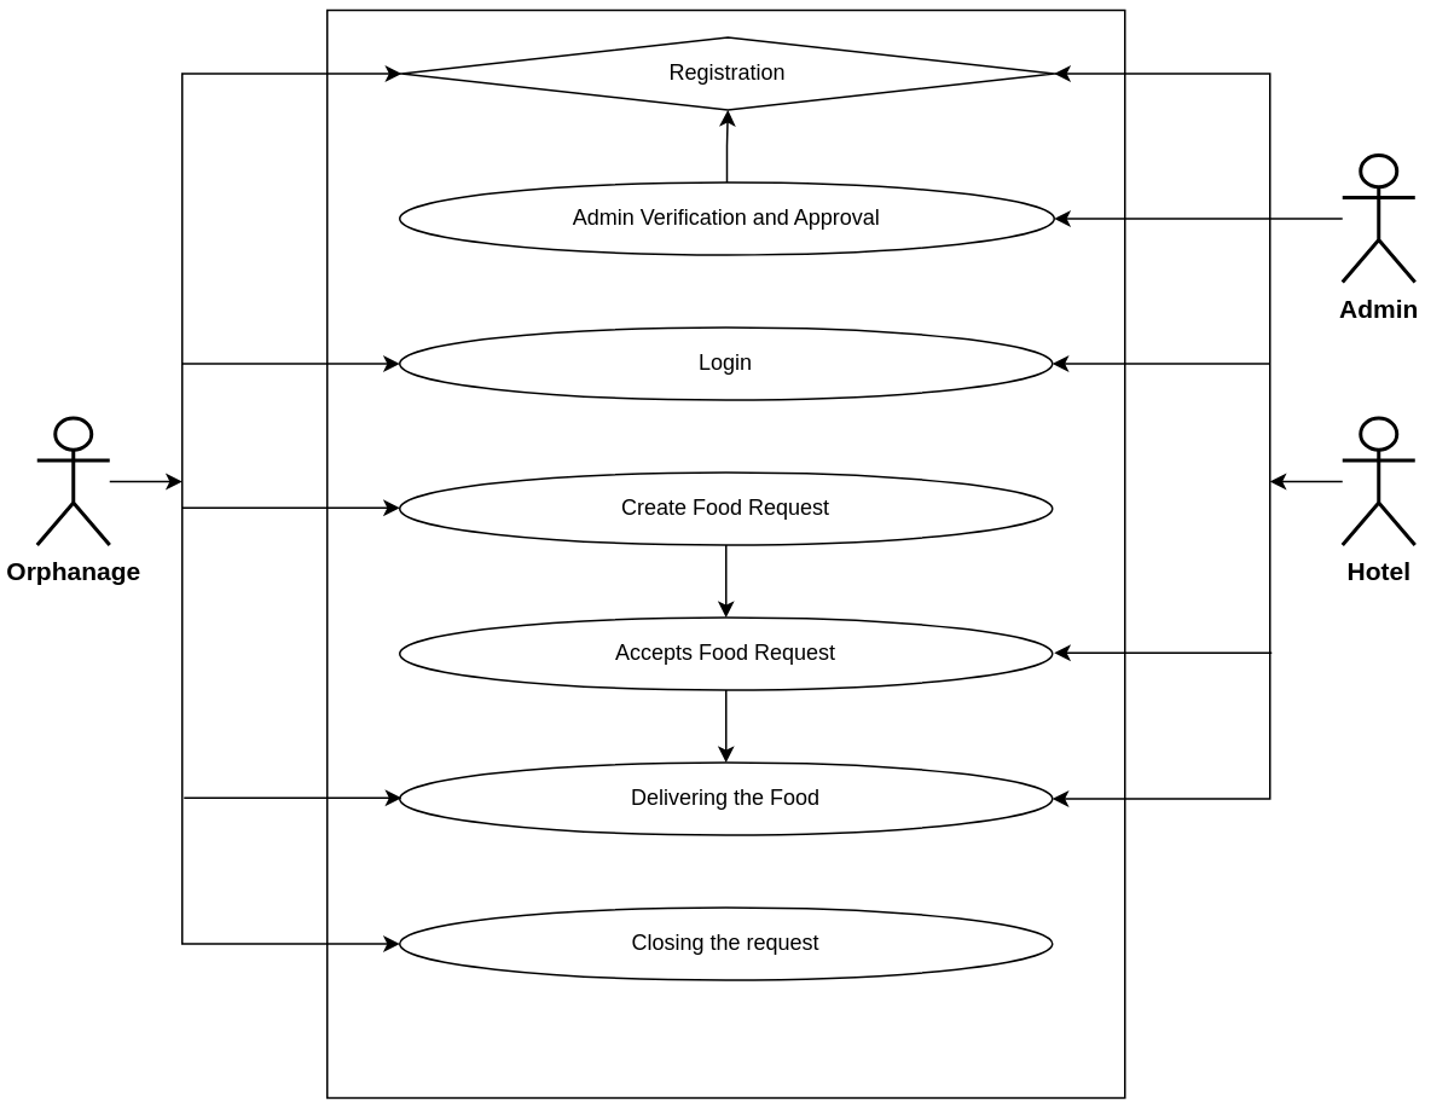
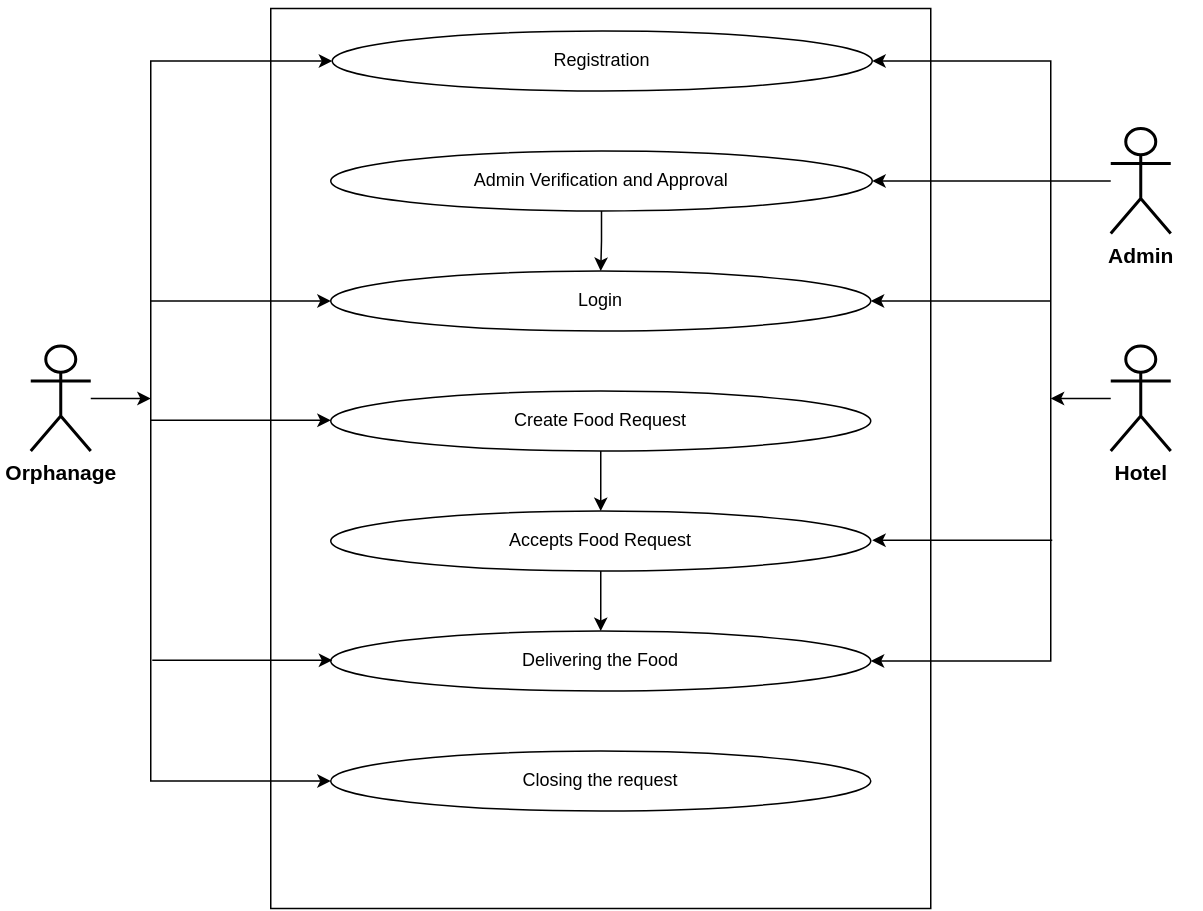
  <mxCell id="0" />
  <mxCell id="1" parent="0" />
  <mxCell id="2" value="" style="rounded=0;whiteSpace=wrap;html=1;rotation=90;" vertex="1" parent="1"><mxGeometry x="100" y="85" width="600" height="440" as="geometry" /></mxCell>
  <mxCell id="3" style="edgeStyle=orthogonalEdgeStyle;rounded=0;orthogonalLoop=1;jettySize=auto;html=1;" edge="1" parent="1" source="4"><mxGeometry relative="1" as="geometry"><mxPoint x="100" y="265" as="targetPoint" /></mxGeometry></mxCell>
  <mxCell id="4" value="&lt;font style=&quot;font-size: 14px;&quot;&gt;&lt;b&gt;Orphanage&lt;/b&gt;&lt;/font&gt;" style="shape=umlActor;verticalLabelPosition=bottom;verticalAlign=top;html=1;outlineConnect=0;strokeWidth=2;" vertex="1" parent="1"><mxGeometry x="20" y="230" width="40" height="70" as="geometry" /></mxCell>
  <mxCell id="5" style="edgeStyle=orthogonalEdgeStyle;rounded=0;orthogonalLoop=1;jettySize=auto;html=1;" edge="1" parent="1" source="6"><mxGeometry relative="1" as="geometry"><mxPoint x="700" y="265" as="targetPoint" /></mxGeometry></mxCell>
  <mxCell id="6" value="&lt;b&gt;&lt;font style=&quot;font-size: 14px;&quot;&gt;Hotel&lt;/font&gt;&lt;/b&gt;" style="shape=umlActor;verticalLabelPosition=bottom;verticalAlign=top;html=1;outlineConnect=0;strokeWidth=2;" vertex="1" parent="1"><mxGeometry x="740" y="230" width="40" height="70" as="geometry" /></mxCell>
  <mxCell id="7" style="edgeStyle=orthogonalEdgeStyle;rounded=0;orthogonalLoop=1;jettySize=auto;html=1;entryX=1;entryY=0.5;entryDx=0;entryDy=0;" edge="1" parent="1" source="8" target="11"><mxGeometry relative="1" as="geometry" /></mxCell>
  <mxCell id="8" value="&lt;b&gt;&lt;font style=&quot;font-size: 14px;&quot;&gt;Admin&lt;/font&gt;&lt;/b&gt;" style="shape=umlActor;verticalLabelPosition=bottom;verticalAlign=top;html=1;outlineConnect=0;strokeWidth=2;" vertex="1" parent="1"><mxGeometry x="740" y="85" width="40" height="70" as="geometry" /></mxCell>
- <mxCell id="9" value="Registration" style="rhombus;whiteSpace=wrap;html=1;" vertex="1" parent="1"><mxGeometry x="221" y="20" width="360" height="40" as="geometry" /></mxCell>
- <mxCell id="10" style="edgeStyle=orthogonalEdgeStyle;rounded=0;orthogonalLoop=1;jettySize=auto;html=1;" edge="1" parent="1" source="11" target="9"><mxGeometry relative="1" as="geometry" /></mxCell>
+ <mxCell id="9" value="Registration" style="ellipse;whiteSpace=wrap;html=1;" vertex="1" parent="1"><mxGeometry x="221" y="20" width="360" height="40" as="geometry" /></mxCell>
+ <mxCell id="10" style="edgeStyle=orthogonalEdgeStyle;rounded=0;orthogonalLoop=1;jettySize=auto;html=1;" edge="1" parent="1" source="11" target="12"><mxGeometry relative="1" as="geometry" /></mxCell>
  <mxCell id="11" value="Admin Verification and Approval" style="ellipse;whiteSpace=wrap;html=1;" vertex="1" parent="1"><mxGeometry x="220" y="100" width="361" height="40" as="geometry" /></mxCell>
  <mxCell id="12" value="Login" style="ellipse;whiteSpace=wrap;html=1;" vertex="1" parent="1"><mxGeometry x="220" y="180" width="360" height="40" as="geometry" /></mxCell>
  <mxCell id="13" style="edgeStyle=orthogonalEdgeStyle;rounded=0;orthogonalLoop=1;jettySize=auto;html=1;entryX=0.5;entryY=0;entryDx=0;entryDy=0;" edge="1" parent="1" source="14" target="16"><mxGeometry relative="1" as="geometry" /></mxCell>
  <mxCell id="14" value="Create Food Request" style="ellipse;whiteSpace=wrap;html=1;" vertex="1" parent="1"><mxGeometry x="220" y="260" width="360" height="40" as="geometry" /></mxCell>
  <mxCell id="15" style="edgeStyle=orthogonalEdgeStyle;rounded=0;orthogonalLoop=1;jettySize=auto;html=1;entryX=0.5;entryY=0;entryDx=0;entryDy=0;" edge="1" parent="1" source="16" target="17"><mxGeometry relative="1" as="geometry" /></mxCell>
  <mxCell id="16" value="Accepts Food Request" style="ellipse;whiteSpace=wrap;html=1;" vertex="1" parent="1"><mxGeometry x="220" y="340" width="360" height="40" as="geometry" /></mxCell>
  <mxCell id="17" value="Delivering the Food" style="ellipse;whiteSpace=wrap;html=1;" vertex="1" parent="1"><mxGeometry x="220" y="420" width="360" height="40" as="geometry" /></mxCell>
  <mxCell id="18" value="Closing the request" style="ellipse;whiteSpace=wrap;html=1;" vertex="1" parent="1"><mxGeometry x="220" y="500" width="360" height="40" as="geometry" /></mxCell>
  <mxCell id="19" value="" style="endArrow=classic;startArrow=classic;html=1;rounded=0;entryX=0;entryY=0.5;entryDx=0;entryDy=0;exitX=0;exitY=0.5;exitDx=0;exitDy=0;" edge="1" parent="1" source="18" target="9"><mxGeometry width="50" height="50" relative="1" as="geometry"><mxPoint x="80" y="280" as="sourcePoint" /><mxPoint x="130" y="230" as="targetPoint" /><Array as="points"><mxPoint x="100" y="520" /><mxPoint x="100" y="40" /></Array></mxGeometry></mxCell>
  <mxCell id="20" value="" style="endArrow=classic;html=1;rounded=0;entryX=0;entryY=0.5;entryDx=0;entryDy=0;" edge="1" parent="1" target="12"><mxGeometry width="50" height="50" relative="1" as="geometry"><mxPoint x="100" y="200" as="sourcePoint" /><mxPoint x="150" y="150" as="targetPoint" /></mxGeometry></mxCell>
  <mxCell id="21" value="" style="endArrow=classic;html=1;rounded=0;entryX=0;entryY=0.5;entryDx=0;entryDy=0;" edge="1" parent="1"><mxGeometry width="50" height="50" relative="1" as="geometry"><mxPoint x="100" y="279.5" as="sourcePoint" /><mxPoint x="220" y="279.5" as="targetPoint" /></mxGeometry></mxCell>
  <mxCell id="22" value="" style="endArrow=classic;html=1;rounded=0;entryX=0;entryY=0.5;entryDx=0;entryDy=0;" edge="1" parent="1"><mxGeometry width="50" height="50" relative="1" as="geometry"><mxPoint x="101" y="439.5" as="sourcePoint" /><mxPoint x="221" y="439.5" as="targetPoint" /></mxGeometry></mxCell>
  <mxCell id="23" value="" style="endArrow=classic;startArrow=classic;html=1;rounded=0;exitX=1;exitY=0.5;exitDx=0;exitDy=0;entryX=1;entryY=0.5;entryDx=0;entryDy=0;" edge="1" parent="1" source="9" target="17"><mxGeometry width="50" height="50" relative="1" as="geometry"><mxPoint x="660" y="420" as="sourcePoint" /><mxPoint x="700" y="460" as="targetPoint" /><Array as="points"><mxPoint x="700" y="40" /><mxPoint x="700" y="440" /></Array></mxGeometry></mxCell>
  <mxCell id="24" value="" style="endArrow=classic;html=1;rounded=0;entryX=1;entryY=0.5;entryDx=0;entryDy=0;" edge="1" parent="1" target="12"><mxGeometry width="50" height="50" relative="1" as="geometry"><mxPoint x="700" y="200" as="sourcePoint" /><mxPoint x="680" y="230" as="targetPoint" /></mxGeometry></mxCell>
  <mxCell id="25" value="" style="endArrow=classic;html=1;rounded=0;entryX=1;entryY=0.5;entryDx=0;entryDy=0;" edge="1" parent="1"><mxGeometry width="50" height="50" relative="1" as="geometry"><mxPoint x="701" y="359.5" as="sourcePoint" /><mxPoint x="581" y="359.5" as="targetPoint" /></mxGeometry></mxCell>
